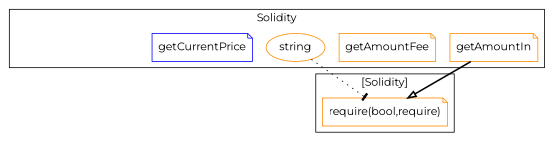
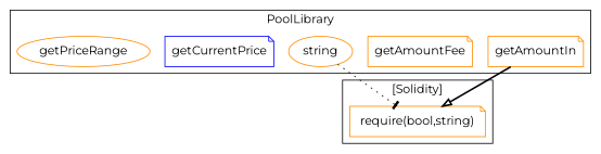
  strict digraph {
    fontname=Montserrat
    node [color=darkorange fontname=Montserrat shape=note]
    edge [fontname=Montserrat]
    n1 [label=getAmountIn]
    n2 [label=getAmountFee]
    n3 [label=string shape=ellipse]
    n4 [color=blue label=getCurrentPrice]
-   "require(bool,string)" [label="require(bool,require)"]
+   n5 [label=getPriceRange shape=ellipse]
+   "require(bool,string)"
    subgraph cluster_1 {
-     label=Solidity
+     label=PoolLibrary
      n1
      n2
      n3
      n4
+     n5
    }
    subgraph cluster_2 {
      label="[Solidity]"
      "require(bool,string)"
    }
    n1 -> "require(bool,string)" [arrowhead=onormal style=bold]
    n3 -> "require(bool,string)" [arrowhead=tee style=dotted]
  }
